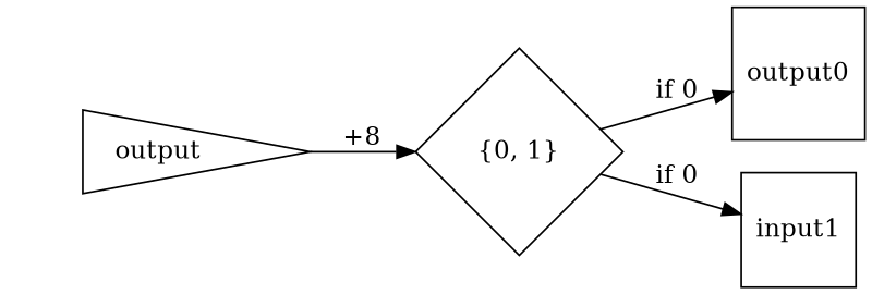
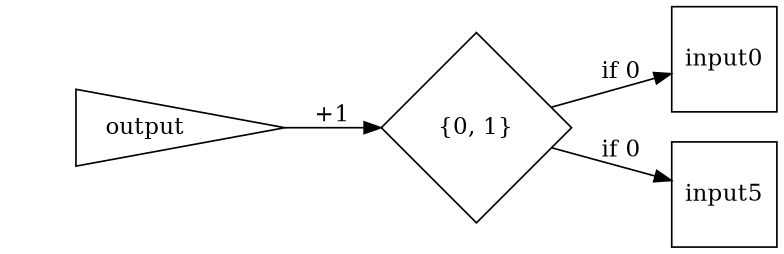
  digraph {
    rankdir=LR
    node [shape=square]
-   input0 [label=output0]
-   input1
+   input0
+   input1 [label=input5]
    n3 [label="{0, 1}" orientation=45]
    output [orientation=-90 shape=triangle]
    subgraph sub_1 {
      rank=same
      input0
      input1
    }
    n3 -> input0 [label="if 0"]
    n3 -> input1 [label="if 0"]
-   output -> n3 [label="+8"]
+   output -> n3 [label="+1"]
  }
